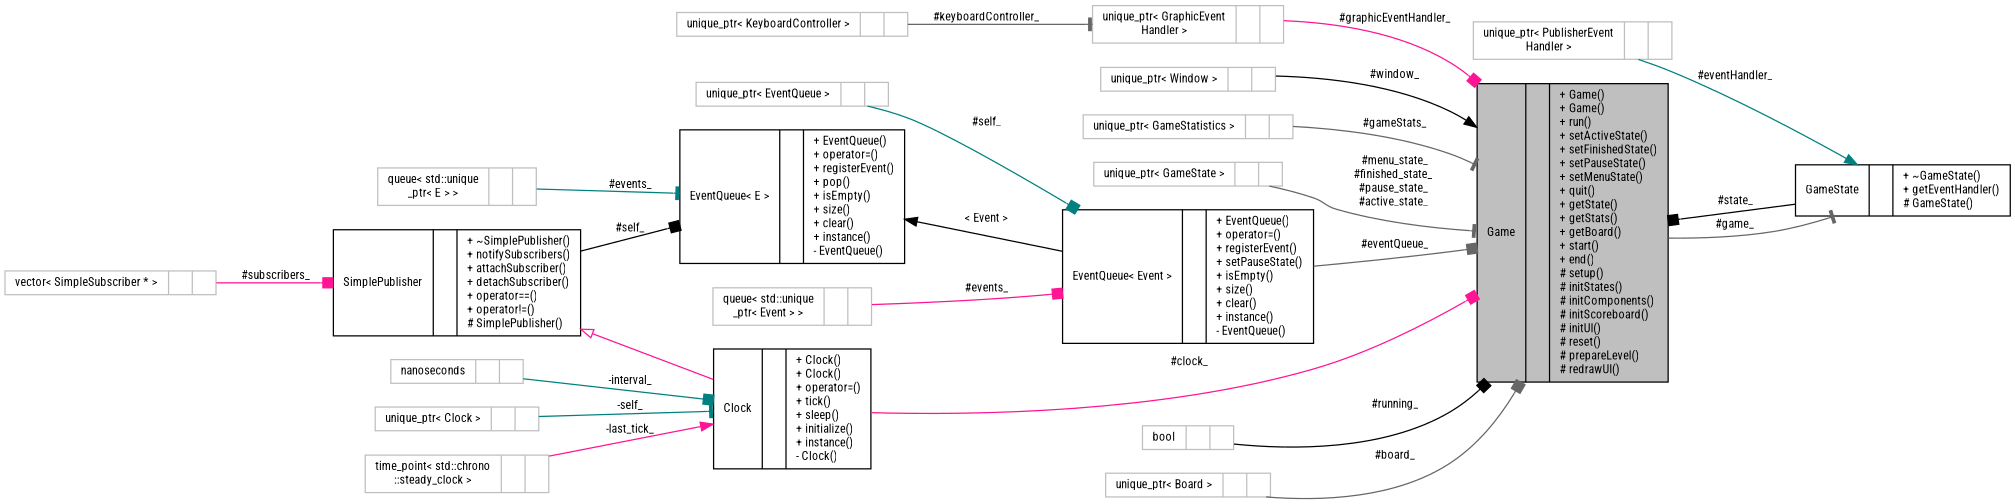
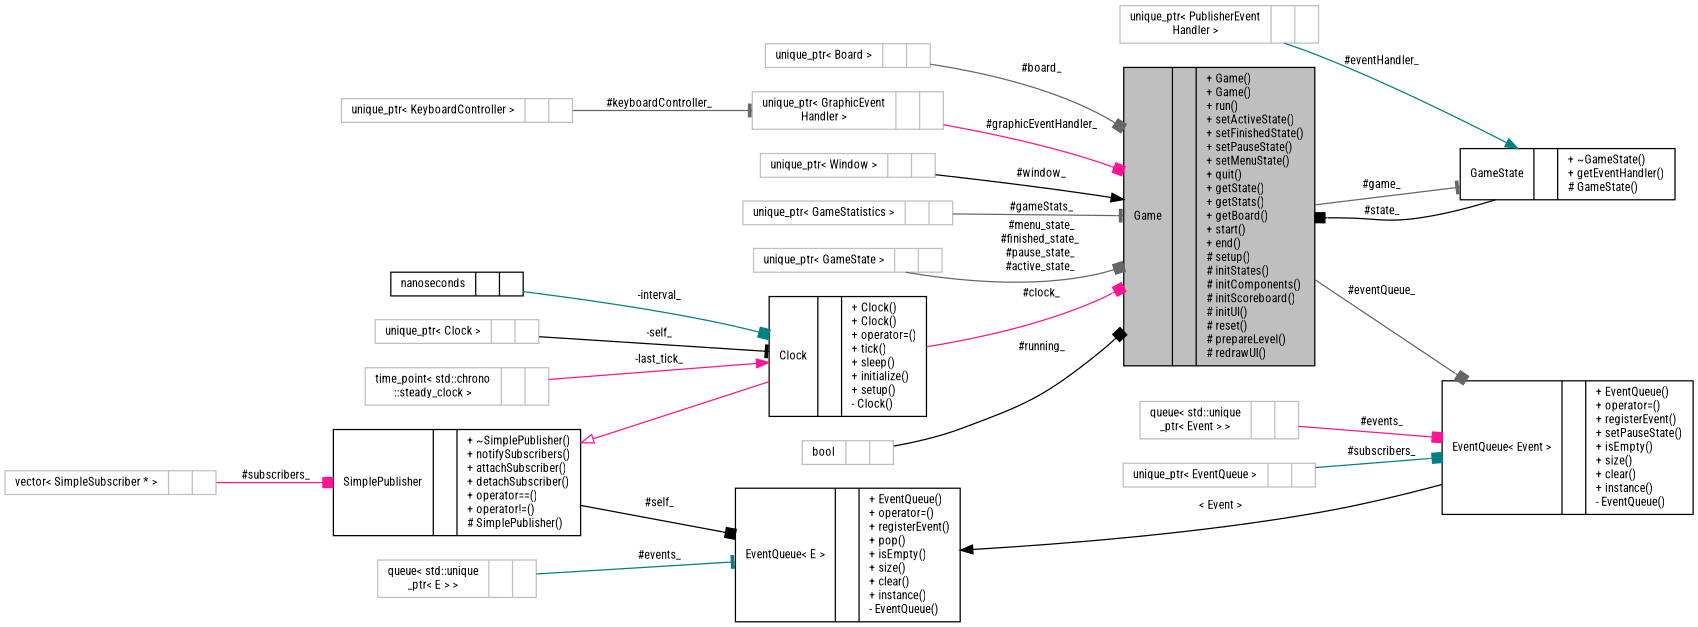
  digraph {
    fontname="Roboto Condensed"
    rankdir=LR
    node [color=grey75 fontname="Roboto Condensed" fontsize=10 shape=record]
    edge [arrowhead=box color=gray40 fontname="Roboto Condensed" fontsize=10 labelfontname=Helvetica labelfontsize=10 style=solid]
    n1 [color=black fillcolor=grey75 fontcolor=black height=0.2 label="{Game\n||+ Game()\l+ Game()\l+ run()\l+ setActiveState()\l+ setFinishedState()\l+ setPauseState()\l+ setMenuState()\l+ quit()\l+ getState()\l+ getStats()\l+ getBoard()\l+ start()\l+ end()\l# setup()\l# initStates()\l# initComponents()\l# initScoreboard()\l# initUI()\l# reset()\l# prepareLevel()\l# redrawUI()\l}" style=filled width=0.4]
    n2 [color=black height=0.2 label="{GameState\n||+ ~GameState()\l+ getEventHandler()\l# GameState()\l}" width=0.4]
    n3 [height=0.2 label="{unique_ptr\< KeyboardController \>\n||}" width=0.4]
    n4 [height=0.2 label="{unique_ptr\< GraphicEvent\lHandler \>\n||}" width=0.4]
    n5 [height=0.2 label="{unique_ptr\< Window \>\n||}" width=0.4]
    n6 [height=0.2 label="{unique_ptr\< GameStatistics \>\n||}" width=0.4]
    n7 [height=0.2 label="{unique_ptr\< GameState \>\n||}" width=0.4]
    n8 [color=black height=0.2 label="{EventQueue\< Event \>\n||+ EventQueue()\l+ operator=()\l+ registerEvent()\l+ setPauseState()\l+ isEmpty()\l+ size()\l+ clear()\l+ instance()\l- EventQueue()\l}" width=0.4]
    n9 [height=0.2 label="{queue\< std::unique\l_ptr\< Event \> \>\n||}" width=0.4]
    n10 [height=0.2 label="{unique_ptr\< EventQueue \>\n||}" width=0.4]
    n11 [color=black height=0.2 label="{EventQueue\< E \>\n||+ EventQueue()\l+ operator=()\l+ registerEvent()\l+ pop()\l+ isEmpty()\l+ size()\l+ clear()\l+ instance()\l- EventQueue()\l}" width=0.4]
    n12 [height=0.2 label="{queue\< std::unique\l_ptr\< E \> \>\n||}" width=0.4]
-   n13 [color=black height=0.2 label="{Clock\n||+ Clock()\l+ Clock()\l+ operator=()\l+ tick()\l+ sleep()\l+ initialize()\l+ instance()\l- Clock()\l}" width=0.4]
+   n13 [color=black height=0.2 label="{Clock\n||+ Clock()\l+ Clock()\l+ operator=()\l+ tick()\l+ sleep()\l+ initialize()\l+ setup()\l- Clock()\l}" width=0.4]
    n14 [color=black height=0.2 label="{SimplePublisher\n||+ ~SimplePublisher()\l+ notifySubscribers()\l+ attachSubscriber()\l+ detachSubscriber()\l+ operator==()\l+ operator!=()\l# SimplePublisher()\l}" width=0.4]
    n15 [height=0.2 label="{vector\< SimpleSubscriber * \>\n||}" width=0.4]
-   n16 [height=0.2 label="{nanoseconds\n||}" width=0.4]
+   n16 [color=black height=0.2 label="{nanoseconds\n||}" width=0.4]
    n17 [height=0.2 label="{unique_ptr\< Clock \>\n||}" width=0.4]
    n18 [height=0.2 label="{time_point\< std::chrono\l::steady_clock \>\n||}" width=0.4]
    n19 [height=0.2 label="{bool\n||}" width=0.4]
    n20 [height=0.2 label="{unique_ptr\< Board \>\n||}" width=0.4]
    n21 [height=0.2 label="{unique_ptr\< PublisherEvent\lHandler \>\n||}" width=0.4]
    n1 -> n2 [arrowhead=tee label=" #game_"]
    n2 -> n1 [color=black label=" #state_"]
    n3 -> n4 [arrowhead=tee label=" #keyboardController_"]
    n4 -> n1 [color=deeppink label=" #graphicEventHandler_"]
    n5 -> n1 [arrowhead=normal color=black label=" #window_"]
    n6 -> n1 [arrowhead=tee label=" #gameStats_"]
-   n7 -> n1 [arrowhead=tee label=" #menu_state_\n#finished_state_\n#pause_state_\n#active_state_"]
-   n8 -> n1 [label=" #eventQueue_"]
+   n7 -> n1 [label=" #menu_state_\n#finished_state_\n#pause_state_\n#active_state_"]
+   n1 -> n8 [label=" #eventQueue_"]
    n9 -> n8 [color=deeppink label=" #events_"]
-   n10 -> n8 [color=teal label=" #self_"]
+   n10 -> n8 [color=teal label=" #subscribers_"]
    n11 -> n8 [color=black dir=back label=" \< Event \>" arrowhead=""]
    n12 -> n11 [arrowhead=tee color=teal label=" #events_"]
    n13 -> n1 [color=deeppink label=" #clock_"]
    n14 -> n11 [color=black label=" #self_"]
    n14 -> n13 [arrowtail=onormal color=deeppink dir=back arrowhead=""]
    n15 -> n14 [color=deeppink label=" #subscribers_"]
    n16 -> n13 [color=teal label=" -interval_"]
-   n17 -> n13 [arrowhead=tee color=teal label=" -self_"]
+   n17 -> n13 [arrowhead=tee color=black label=" -self_"]
    n18 -> n13 [arrowhead=normal color=deeppink label=" -last_tick_"]
    n19 -> n1 [color=black label=" #running_"]
    n20 -> n1 [label=" #board_"]
    n21 -> n2 [arrowhead=normal color=teal label=" #eventHandler_"]
  }
